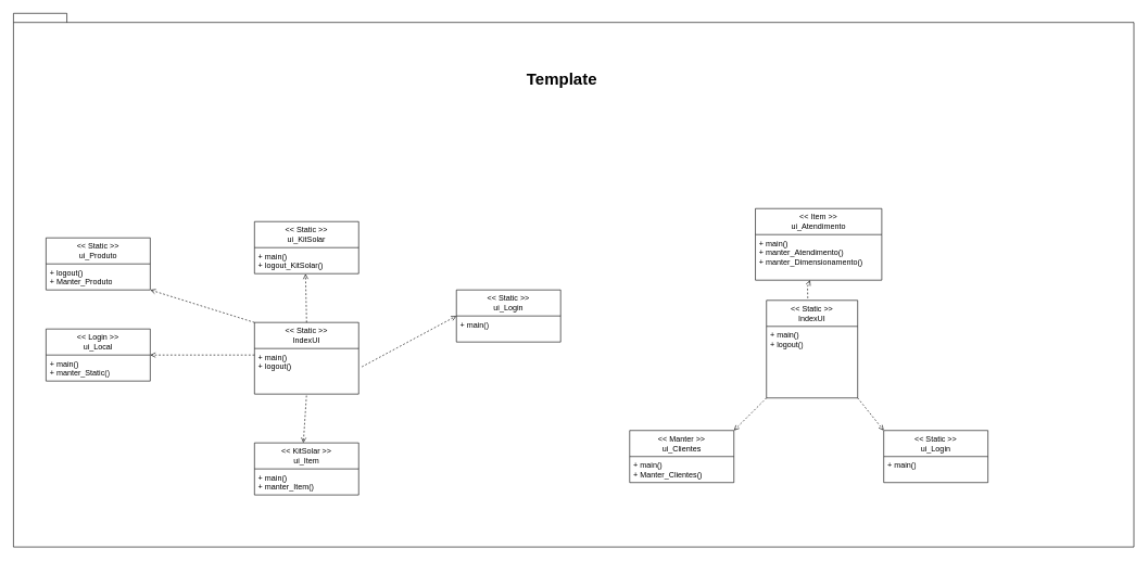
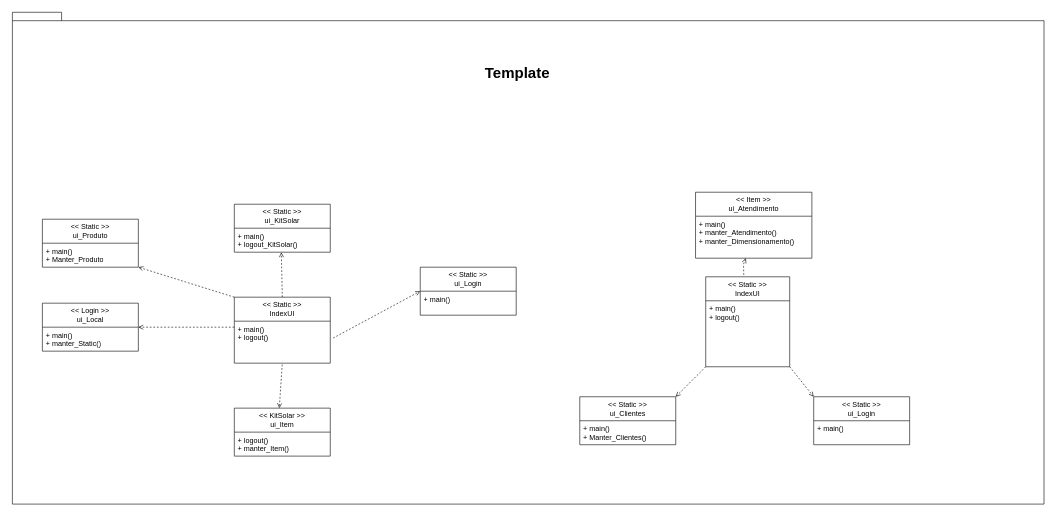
  <mxCell id="0" />
  <mxCell id="1" parent="0" />
  <mxCell id="2" value="" style="shape=folder;fontStyle=1;spacingTop=10;tabWidth=40;tabHeight=14;tabPosition=left;html=1;whiteSpace=wrap;fontFamily=Helvetica;fontSize=14;fontColor=default;labelBackgroundColor=default;" vertex="1" parent="1"><mxGeometry x="20" y="20" width="1720" height="820" as="geometry" /></mxCell>
  <mxCell id="3" value="&lt;div&gt;&amp;lt;&amp;lt; Static &amp;gt;&amp;gt;&lt;/div&gt;IndexUI" style="swimlane;fontStyle=0;childLayout=stackLayout;horizontal=1;startSize=40;fillColor=none;horizontalStack=0;resizeParent=1;resizeParentMax=0;resizeLast=0;collapsible=1;marginBottom=0;whiteSpace=wrap;html=1;" vertex="1" parent="1"><mxGeometry x="1176" y="461" width="140" height="150" as="geometry" /></mxCell>
  <mxCell id="4" value="+ main()&lt;div&gt;+ logout()&lt;/div&gt;" style="text;strokeColor=none;fillColor=none;align=left;verticalAlign=top;spacingLeft=4;spacingRight=4;overflow=hidden;rotatable=0;points=[[0,0.5],[1,0.5]];portConstraint=eastwest;whiteSpace=wrap;html=1;" vertex="1" parent="3"><mxGeometry y="40" width="140" height="110" as="geometry" /></mxCell>
  <mxCell id="5" style="rounded=0;orthogonalLoop=1;jettySize=auto;html=1;exitX=0.5;exitY=0;exitDx=0;exitDy=0;entryX=0;entryY=0;entryDx=0;entryDy=0;endArrow=open;endFill=0;dashed=1;" edge="1" parent="3" target="10"><mxGeometry relative="1" as="geometry"><mxPoint x="140" y="150" as="sourcePoint" /><mxPoint x="38" y="100" as="targetPoint" /></mxGeometry></mxCell>
  <mxCell id="6" value="&lt;div&gt;&amp;lt;&amp;lt; Item &amp;gt;&amp;gt;&lt;/div&gt;&lt;div&gt;ui_Atendimento&lt;/div&gt;" style="swimlane;fontStyle=0;childLayout=stackLayout;horizontal=1;startSize=40;fillColor=none;horizontalStack=0;resizeParent=1;resizeParentMax=0;resizeLast=0;collapsible=1;marginBottom=0;whiteSpace=wrap;html=1;" vertex="1" parent="1"><mxGeometry x="1159" y="320" width="194" height="110" as="geometry" /></mxCell>
  <mxCell id="7" value="+ main()&lt;div&gt;+ manter_Atendimento()&lt;/div&gt;&lt;div&gt;+ manter_Dimensionamento()&lt;br&gt;&lt;div&gt;&lt;br&gt;&lt;/div&gt;&lt;div&gt;&lt;br&gt;&lt;/div&gt;&lt;div&gt;&lt;br&gt;&lt;div&gt;&lt;br&gt;&lt;/div&gt;&lt;div&gt;&lt;br&gt;&lt;/div&gt;&lt;/div&gt;&lt;/div&gt;" style="text;strokeColor=none;fillColor=none;align=left;verticalAlign=top;spacingLeft=4;spacingRight=4;overflow=hidden;rotatable=0;points=[[0,0.5],[1,0.5]];portConstraint=eastwest;whiteSpace=wrap;html=1;" vertex="1" parent="6"><mxGeometry y="40" width="194" height="70" as="geometry" /></mxCell>
- <mxCell id="8" value="&lt;div&gt;&amp;lt;&amp;lt; Manter &amp;gt;&amp;gt;&lt;/div&gt;&lt;div&gt;ui_Clientes&lt;/div&gt;" style="swimlane;fontStyle=0;childLayout=stackLayout;horizontal=1;startSize=40;fillColor=none;horizontalStack=0;resizeParent=1;resizeParentMax=0;resizeLast=0;collapsible=1;marginBottom=0;whiteSpace=wrap;html=1;" vertex="1" parent="1"><mxGeometry x="966" y="661" width="160" height="80" as="geometry" /></mxCell>
+ <mxCell id="8" value="&lt;div&gt;&amp;lt;&amp;lt; Static &amp;gt;&amp;gt;&lt;/div&gt;&lt;div&gt;ui_Clientes&lt;/div&gt;" style="swimlane;fontStyle=0;childLayout=stackLayout;horizontal=1;startSize=40;fillColor=none;horizontalStack=0;resizeParent=1;resizeParentMax=0;resizeLast=0;collapsible=1;marginBottom=0;whiteSpace=wrap;html=1;" vertex="1" parent="1"><mxGeometry x="966" y="661" width="160" height="80" as="geometry" /></mxCell>
  <mxCell id="9" value="+ main()&lt;div&gt;+ Manter_Clientes()&lt;/div&gt;&lt;div&gt;&lt;br&gt;&lt;/div&gt;&lt;div&gt;&lt;br&gt;&lt;div&gt;&lt;br&gt;&lt;/div&gt;&lt;div&gt;&lt;br&gt;&lt;/div&gt;&lt;/div&gt;" style="text;strokeColor=none;fillColor=none;align=left;verticalAlign=top;spacingLeft=4;spacingRight=4;overflow=hidden;rotatable=0;points=[[0,0.5],[1,0.5]];portConstraint=eastwest;whiteSpace=wrap;html=1;" vertex="1" parent="8"><mxGeometry y="40" width="160" height="40" as="geometry" /></mxCell>
  <mxCell id="10" value="&lt;div&gt;&amp;lt;&amp;lt; Static &amp;gt;&amp;gt;&lt;/div&gt;&lt;div&gt;ui_Login&lt;/div&gt;" style="swimlane;fontStyle=0;childLayout=stackLayout;horizontal=1;startSize=40;fillColor=none;horizontalStack=0;resizeParent=1;resizeParentMax=0;resizeLast=0;collapsible=1;marginBottom=0;whiteSpace=wrap;html=1;" vertex="1" parent="1"><mxGeometry x="1356" y="661" width="160" height="80" as="geometry" /></mxCell>
  <mxCell id="11" value="+ main()&lt;div&gt;&lt;br&gt;&lt;/div&gt;&lt;div&gt;&lt;br&gt;&lt;div&gt;&lt;br&gt;&lt;/div&gt;&lt;div&gt;&lt;br&gt;&lt;/div&gt;&lt;/div&gt;" style="text;strokeColor=none;fillColor=none;align=left;verticalAlign=top;spacingLeft=4;spacingRight=4;overflow=hidden;rotatable=0;points=[[0,0.5],[1,0.5]];portConstraint=eastwest;whiteSpace=wrap;html=1;" vertex="1" parent="10"><mxGeometry y="40" width="160" height="40" as="geometry" /></mxCell>
  <mxCell id="12" style="rounded=0;orthogonalLoop=1;jettySize=auto;html=1;exitX=0.453;exitY=-0.021;exitDx=0;exitDy=0;endArrow=open;endFill=0;dashed=1;exitPerimeter=0;" edge="1" parent="1" source="3" target="7"><mxGeometry relative="1" as="geometry"><mxPoint x="1119" y="440" as="sourcePoint" /><mxPoint x="1159" y="400" as="targetPoint" /><Array as="points"><mxPoint x="1239" y="440" /></Array></mxGeometry></mxCell>
  <mxCell id="13" style="rounded=0;orthogonalLoop=1;jettySize=auto;html=1;exitX=0.5;exitY=0;exitDx=0;exitDy=0;entryX=1;entryY=0;entryDx=0;entryDy=0;endArrow=open;endFill=0;dashed=1;" edge="1" parent="1" target="8"><mxGeometry relative="1" as="geometry"><mxPoint x="1176" y="611" as="sourcePoint" /><mxPoint x="1074" y="561" as="targetPoint" /></mxGeometry></mxCell>
  <mxCell id="14" value="Template&amp;nbsp;" style="text;align=center;fontStyle=1;verticalAlign=middle;spacingLeft=3;spacingRight=3;strokeColor=none;rotatable=0;points=[[0,0.5],[1,0.5]];portConstraint=eastwest;html=1;fontSize=25;" vertex="1" parent="1"><mxGeometry x="750" y="85" width="230" height="70" as="geometry" /></mxCell>
  <mxCell id="15" value="&lt;div&gt;&amp;lt;&amp;lt; Static &amp;gt;&amp;gt;&lt;/div&gt;IndexUI" style="swimlane;fontStyle=0;childLayout=stackLayout;horizontal=1;startSize=40;fillColor=none;horizontalStack=0;resizeParent=1;resizeParentMax=0;resizeLast=0;collapsible=1;marginBottom=0;whiteSpace=wrap;html=1;" vertex="1" parent="1"><mxGeometry x="390" y="495" width="160" height="110" as="geometry" /></mxCell>
  <mxCell id="16" value="+ main()&lt;div&gt;&lt;span style=&quot;background-color: transparent; color: light-dark(rgb(0, 0, 0), rgb(255, 255, 255));&quot;&gt;+ logout()&lt;/span&gt;&lt;/div&gt;&lt;div&gt;&lt;br&gt;&lt;/div&gt;" style="text;strokeColor=none;fillColor=none;align=left;verticalAlign=top;spacingLeft=4;spacingRight=4;overflow=hidden;rotatable=0;points=[[0,0.5],[1,0.5]];portConstraint=eastwest;whiteSpace=wrap;html=1;" vertex="1" parent="15"><mxGeometry y="40" width="160" height="70" as="geometry" /></mxCell>
  <mxCell id="17" value="&lt;div&gt;&amp;lt;&amp;lt; Static &amp;gt;&amp;gt;&lt;/div&gt;&lt;div&gt;ui_Login&lt;/div&gt;" style="swimlane;fontStyle=0;childLayout=stackLayout;horizontal=1;startSize=40;fillColor=none;horizontalStack=0;resizeParent=1;resizeParentMax=0;resizeLast=0;collapsible=1;marginBottom=0;whiteSpace=wrap;html=1;" vertex="1" parent="1"><mxGeometry x="700" y="445" width="160" height="80" as="geometry" /></mxCell>
  <mxCell id="18" value="+ main()&lt;div&gt;&lt;br&gt;&lt;/div&gt;&lt;div&gt;&lt;br&gt;&lt;div&gt;&lt;br&gt;&lt;/div&gt;&lt;div&gt;&lt;br&gt;&lt;/div&gt;&lt;/div&gt;" style="text;strokeColor=none;fillColor=none;align=left;verticalAlign=top;spacingLeft=4;spacingRight=4;overflow=hidden;rotatable=0;points=[[0,0.5],[1,0.5]];portConstraint=eastwest;whiteSpace=wrap;html=1;" vertex="1" parent="17"><mxGeometry y="40" width="160" height="40" as="geometry" /></mxCell>
  <mxCell id="19" value="&lt;div&gt;&amp;lt;&amp;lt; KitSolar &amp;gt;&amp;gt;&lt;/div&gt;&lt;div&gt;ui_Item&lt;/div&gt;" style="swimlane;fontStyle=0;childLayout=stackLayout;horizontal=1;startSize=40;fillColor=none;horizontalStack=0;resizeParent=1;resizeParentMax=0;resizeLast=0;collapsible=1;marginBottom=0;whiteSpace=wrap;html=1;" vertex="1" parent="1"><mxGeometry x="390" y="680" width="160" height="80" as="geometry" /></mxCell>
- <mxCell id="20" value="+ main()&lt;div&gt;+ manter_Item()&lt;br&gt;&lt;div&gt;&lt;br&gt;&lt;/div&gt;&lt;div&gt;&lt;br&gt;&lt;div&gt;&lt;br&gt;&lt;/div&gt;&lt;div&gt;&lt;br&gt;&lt;/div&gt;&lt;/div&gt;&lt;/div&gt;" style="text;strokeColor=none;fillColor=none;align=left;verticalAlign=top;spacingLeft=4;spacingRight=4;overflow=hidden;rotatable=0;points=[[0,0.5],[1,0.5]];portConstraint=eastwest;whiteSpace=wrap;html=1;" vertex="1" parent="19"><mxGeometry y="40" width="160" height="40" as="geometry" /></mxCell>
+ <mxCell id="20" value="+ logout()&lt;div&gt;+ manter_Item()&lt;br&gt;&lt;div&gt;&lt;br&gt;&lt;/div&gt;&lt;div&gt;&lt;br&gt;&lt;div&gt;&lt;br&gt;&lt;/div&gt;&lt;div&gt;&lt;br&gt;&lt;/div&gt;&lt;/div&gt;&lt;/div&gt;" style="text;strokeColor=none;fillColor=none;align=left;verticalAlign=top;spacingLeft=4;spacingRight=4;overflow=hidden;rotatable=0;points=[[0,0.5],[1,0.5]];portConstraint=eastwest;whiteSpace=wrap;html=1;" vertex="1" parent="19"><mxGeometry y="40" width="160" height="40" as="geometry" /></mxCell>
  <mxCell id="21" value="&lt;div&gt;&amp;lt;&amp;lt; Login &amp;gt;&amp;gt;&lt;/div&gt;&lt;div&gt;ui_Local&lt;/div&gt;" style="swimlane;fontStyle=0;childLayout=stackLayout;horizontal=1;startSize=40;fillColor=none;horizontalStack=0;resizeParent=1;resizeParentMax=0;resizeLast=0;collapsible=1;marginBottom=0;whiteSpace=wrap;html=1;" vertex="1" parent="1"><mxGeometry x="70" y="505" width="160" height="80" as="geometry" /></mxCell>
  <mxCell id="22" value="+ main()&lt;div&gt;+ manter_Static()&lt;br&gt;&lt;div&gt;&lt;br&gt;&lt;/div&gt;&lt;div&gt;&lt;br&gt;&lt;div&gt;&lt;br&gt;&lt;/div&gt;&lt;div&gt;&lt;br&gt;&lt;/div&gt;&lt;/div&gt;&lt;/div&gt;" style="text;strokeColor=none;fillColor=none;align=left;verticalAlign=top;spacingLeft=4;spacingRight=4;overflow=hidden;rotatable=0;points=[[0,0.5],[1,0.5]];portConstraint=eastwest;whiteSpace=wrap;html=1;" vertex="1" parent="21"><mxGeometry y="40" width="160" height="40" as="geometry" /></mxCell>
  <mxCell id="23" value="&lt;div&gt;&amp;lt;&amp;lt; Static &amp;gt;&amp;gt;&lt;/div&gt;&lt;div&gt;ui_Produto&lt;/div&gt;" style="swimlane;fontStyle=0;childLayout=stackLayout;horizontal=1;startSize=40;fillColor=none;horizontalStack=0;resizeParent=1;resizeParentMax=0;resizeLast=0;collapsible=1;marginBottom=0;whiteSpace=wrap;html=1;" vertex="1" parent="1"><mxGeometry x="70" y="365" width="160" height="80" as="geometry" /></mxCell>
- <mxCell id="24" value="+ logout()&lt;div&gt;+ Manter_Produto&lt;/div&gt;&lt;div&gt;&lt;br&gt;&lt;div&gt;&lt;br&gt;&lt;/div&gt;&lt;div&gt;&lt;br&gt;&lt;/div&gt;&lt;/div&gt;" style="text;strokeColor=none;fillColor=none;align=left;verticalAlign=top;spacingLeft=4;spacingRight=4;overflow=hidden;rotatable=0;points=[[0,0.5],[1,0.5]];portConstraint=eastwest;whiteSpace=wrap;html=1;" vertex="1" parent="23"><mxGeometry y="40" width="160" height="40" as="geometry" /></mxCell>
+ <mxCell id="24" value="+ main()&lt;div&gt;+ Manter_Produto&lt;/div&gt;&lt;div&gt;&lt;br&gt;&lt;div&gt;&lt;br&gt;&lt;/div&gt;&lt;div&gt;&lt;br&gt;&lt;/div&gt;&lt;/div&gt;" style="text;strokeColor=none;fillColor=none;align=left;verticalAlign=top;spacingLeft=4;spacingRight=4;overflow=hidden;rotatable=0;points=[[0,0.5],[1,0.5]];portConstraint=eastwest;whiteSpace=wrap;html=1;" vertex="1" parent="23"><mxGeometry y="40" width="160" height="40" as="geometry" /></mxCell>
  <mxCell id="25" value="&lt;div&gt;&amp;lt;&amp;lt; Static &amp;gt;&amp;gt;&lt;/div&gt;&lt;div&gt;ui_KitSolar&lt;/div&gt;" style="swimlane;fontStyle=0;childLayout=stackLayout;horizontal=1;startSize=40;fillColor=none;horizontalStack=0;resizeParent=1;resizeParentMax=0;resizeLast=0;collapsible=1;marginBottom=0;whiteSpace=wrap;html=1;" vertex="1" parent="1"><mxGeometry x="390" y="340" width="160" height="80" as="geometry" /></mxCell>
  <mxCell id="26" value="+ main()&lt;div&gt;+ logout_KitSolar()&lt;/div&gt;&lt;div&gt;&lt;br&gt;&lt;/div&gt;&lt;div&gt;&lt;br&gt;&lt;div&gt;&lt;br&gt;&lt;/div&gt;&lt;div&gt;&lt;br&gt;&lt;/div&gt;&lt;/div&gt;" style="text;strokeColor=none;fillColor=none;align=left;verticalAlign=top;spacingLeft=4;spacingRight=4;overflow=hidden;rotatable=0;points=[[0,0.5],[1,0.5]];portConstraint=eastwest;whiteSpace=wrap;html=1;" vertex="1" parent="25"><mxGeometry y="40" width="160" height="40" as="geometry" /></mxCell>
  <mxCell id="27" style="rounded=0;orthogonalLoop=1;jettySize=auto;html=1;exitX=0.5;exitY=0;exitDx=0;exitDy=0;entryX=0.49;entryY=1.006;entryDx=0;entryDy=0;entryPerimeter=0;endArrow=open;endFill=0;dashed=1;" edge="1" parent="1" source="15" target="26"><mxGeometry relative="1" as="geometry" /></mxCell>
  <mxCell id="28" style="rounded=0;orthogonalLoop=1;jettySize=auto;html=1;exitX=1.03;exitY=0.402;exitDx=0;exitDy=0;endArrow=open;endFill=0;dashed=1;exitPerimeter=0;entryX=0;entryY=0.5;entryDx=0;entryDy=0;" edge="1" parent="1" source="16" target="17"><mxGeometry relative="1" as="geometry"><mxPoint x="490" y="515" as="sourcePoint" /><mxPoint x="698" y="650" as="targetPoint" /></mxGeometry></mxCell>
  <mxCell id="29" style="rounded=0;orthogonalLoop=1;jettySize=auto;html=1;exitX=0;exitY=0;exitDx=0;exitDy=0;entryX=0.49;entryY=1.006;entryDx=0;entryDy=0;entryPerimeter=0;endArrow=open;endFill=0;dashed=1;" edge="1" parent="1" source="15"><mxGeometry relative="1" as="geometry"><mxPoint x="332" y="495" as="sourcePoint" /><mxPoint x="230" y="445" as="targetPoint" /></mxGeometry></mxCell>
  <mxCell id="30" style="rounded=0;orthogonalLoop=1;jettySize=auto;html=1;exitX=0;exitY=0.143;exitDx=0;exitDy=0;entryX=0.49;entryY=1.006;entryDx=0;entryDy=0;entryPerimeter=0;endArrow=open;endFill=0;dashed=1;exitPerimeter=0;" edge="1" parent="1" source="16"><mxGeometry relative="1" as="geometry"><mxPoint x="332" y="595" as="sourcePoint" /><mxPoint x="230" y="545" as="targetPoint" /></mxGeometry></mxCell>
  <mxCell id="31" style="rounded=0;orthogonalLoop=1;jettySize=auto;html=1;exitX=0.499;exitY=1.033;exitDx=0;exitDy=0;entryX=0.5;entryY=0;entryDx=0;entryDy=0;endArrow=open;endFill=0;dashed=1;exitPerimeter=0;" edge="1" parent="1" source="16"><mxGeometry relative="1" as="geometry"><mxPoint x="550" y="575" as="sourcePoint" /><mxPoint x="465" y="680" as="targetPoint" /></mxGeometry></mxCell>
